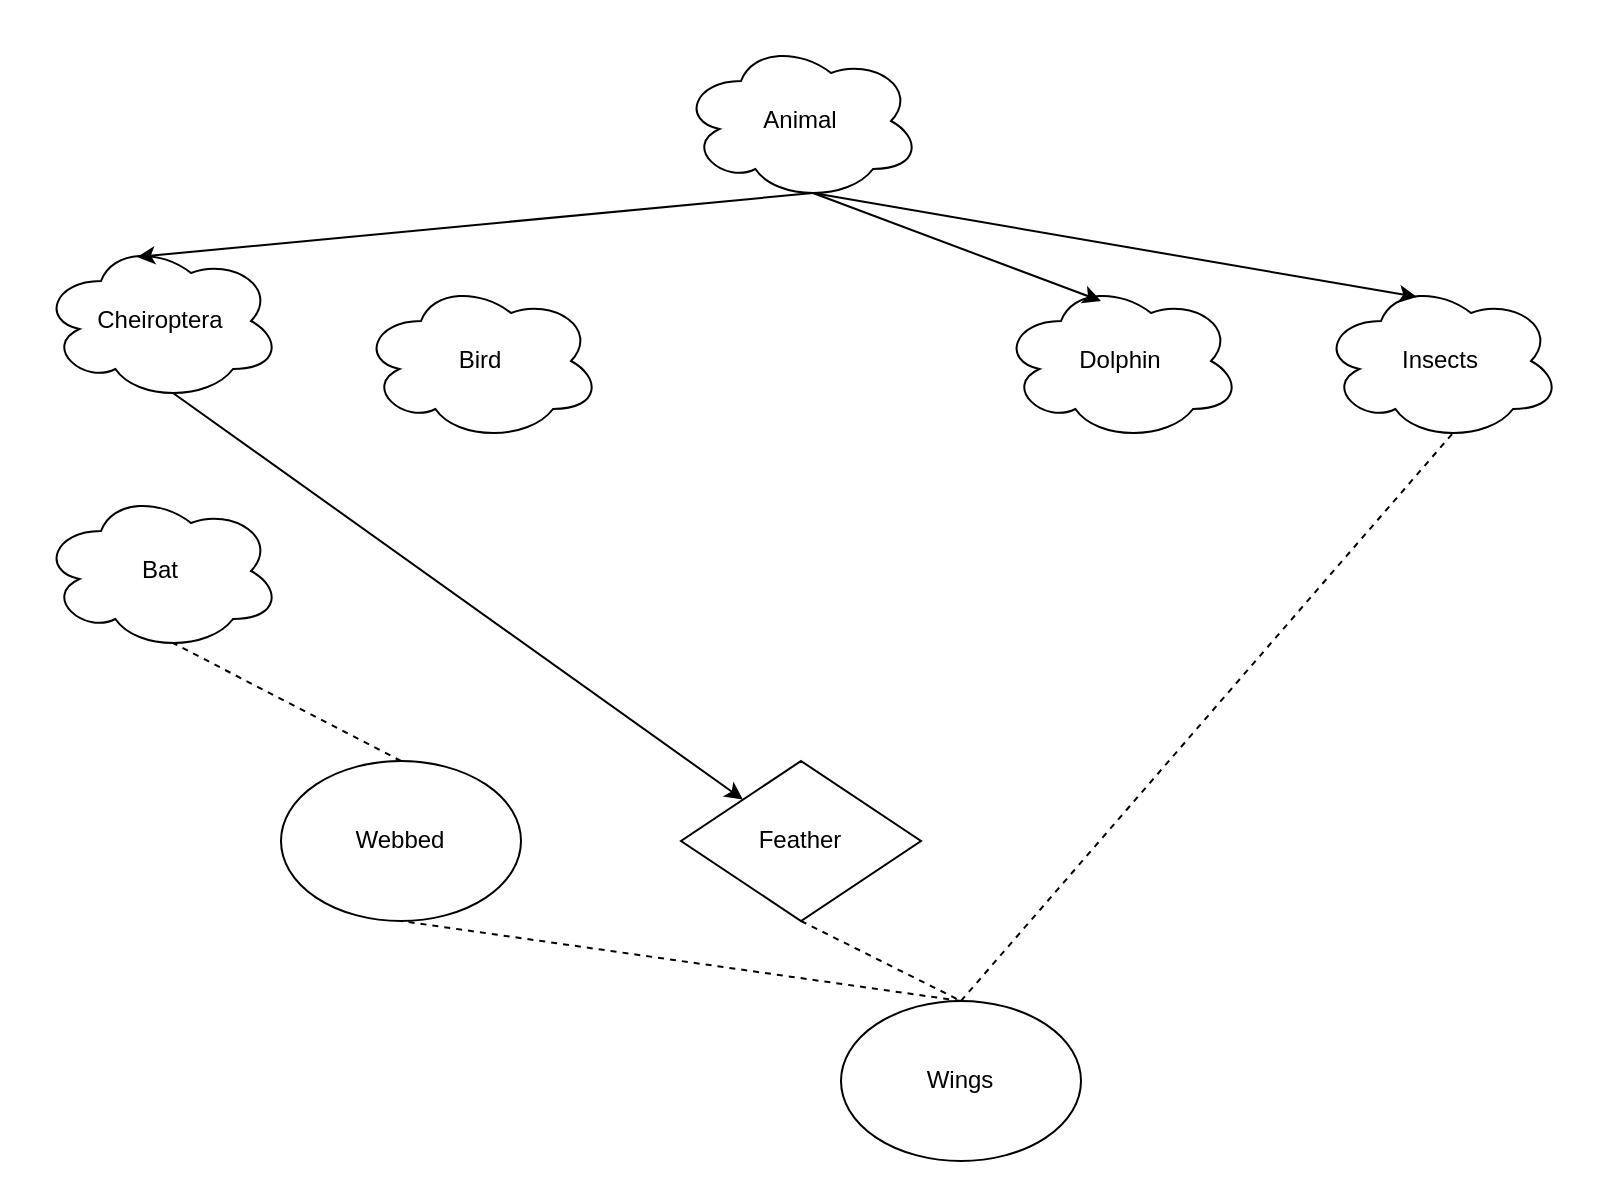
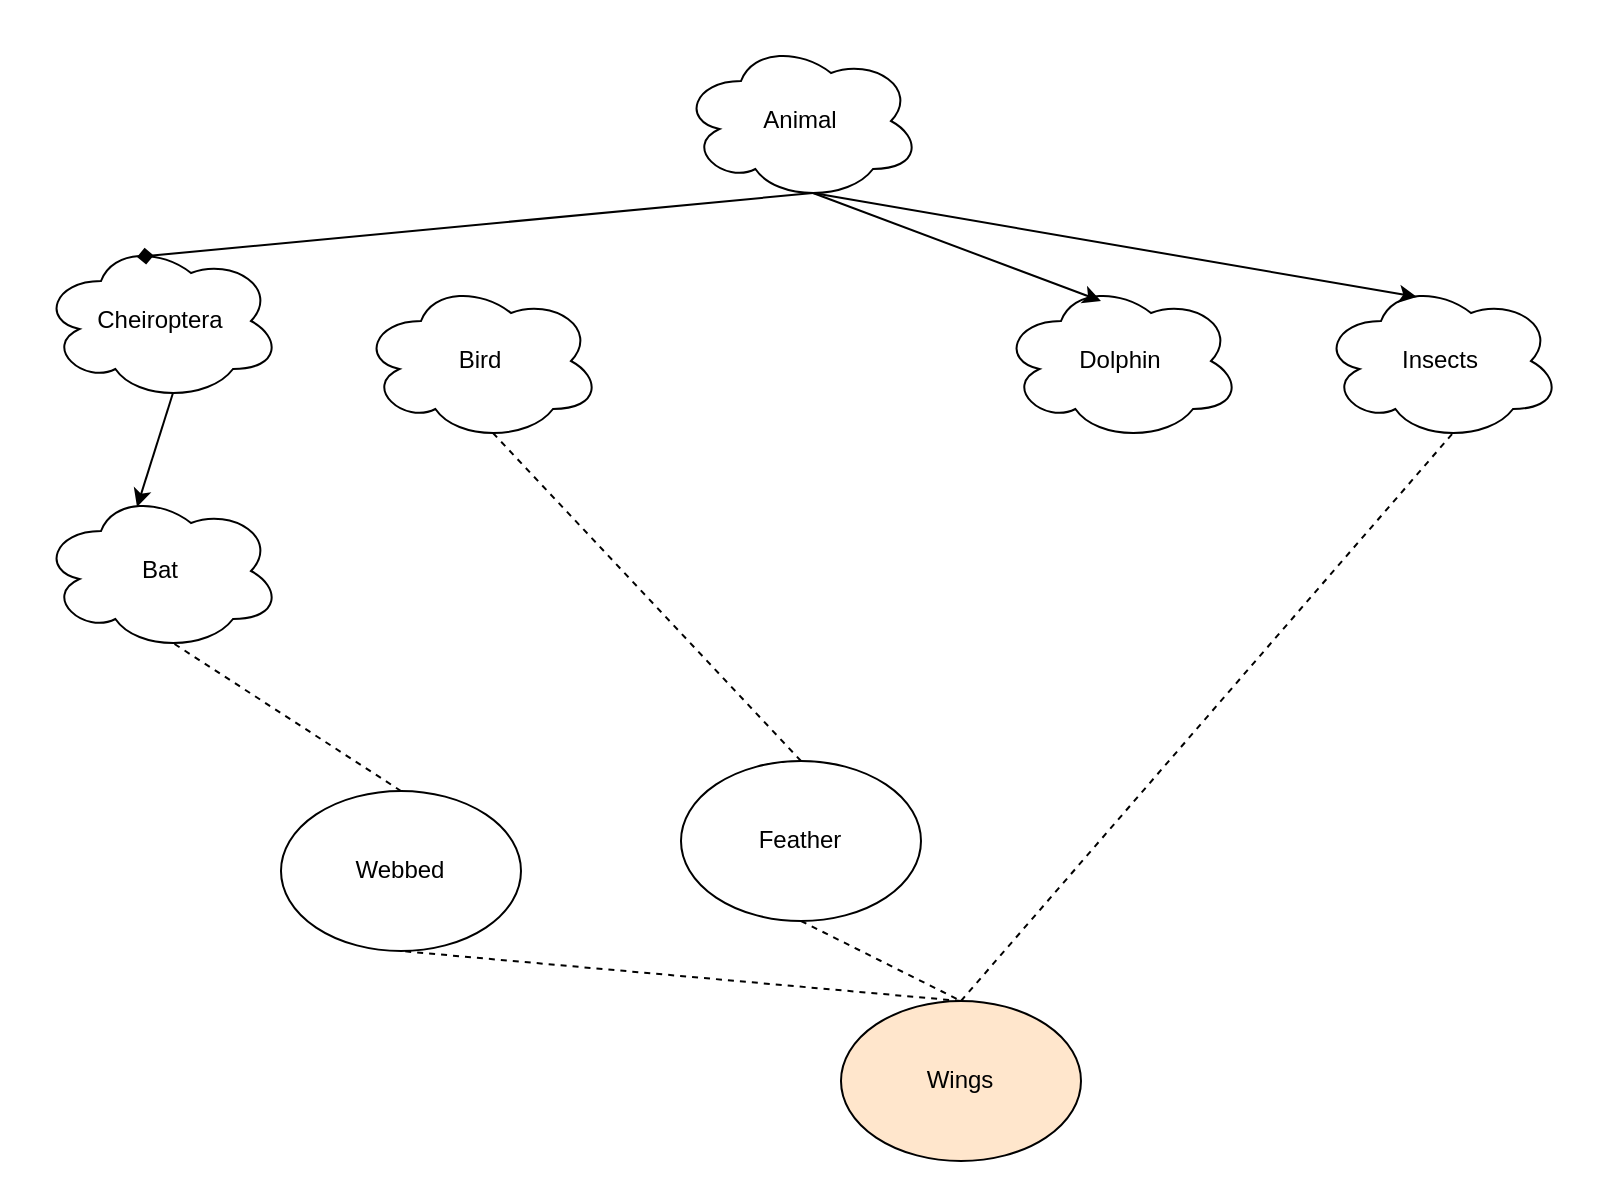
  <mxCell id="0" />
  <mxCell id="1" parent="0" />
  <mxCell id="2" value="Animal" style="ellipse;shape=cloud;whiteSpace=wrap;html=1;" vertex="1" parent="1"><mxGeometry x="340" y="20" width="120" height="80" as="geometry" /></mxCell>
  <mxCell id="3" value="Cheiroptera" style="ellipse;shape=cloud;whiteSpace=wrap;html=1;" vertex="1" parent="1"><mxGeometry x="20" y="120" width="120" height="80" as="geometry" /></mxCell>
  <mxCell id="4" value="Bird" style="ellipse;shape=cloud;whiteSpace=wrap;html=1;" vertex="1" parent="1"><mxGeometry x="180" y="140" width="120" height="80" as="geometry" /></mxCell>
  <mxCell id="5" value="Bat" style="ellipse;shape=cloud;whiteSpace=wrap;html=1;" vertex="1" parent="1"><mxGeometry x="20" y="245" width="120" height="80" as="geometry" /></mxCell>
  <mxCell id="6" value="Dolphin" style="ellipse;shape=cloud;whiteSpace=wrap;html=1;" vertex="1" parent="1"><mxGeometry x="500" y="140" width="120" height="80" as="geometry" /></mxCell>
- <mxCell id="7" value="" style="endArrow=classic;html=1;entryX=0.4;entryY=0.1;entryDx=0;entryDy=0;entryPerimeter=0;exitX=0.55;exitY=0.95;exitDx=0;exitDy=0;exitPerimeter=0;" edge="1" parent="1" source="2" target="3"><mxGeometry width="50" height="50" relative="1" as="geometry"><mxPoint x="260" y="100" as="sourcePoint" /><mxPoint x="140" y="140" as="targetPoint" /></mxGeometry></mxCell>
+ <mxCell id="7" value="" style="endArrow=diamond;html=1;entryX=0.4;entryY=0.1;entryDx=0;entryDy=0;entryPerimeter=0;exitX=0.55;exitY=0.95;exitDx=0;exitDy=0;exitPerimeter=0;" edge="1" parent="1" source="2" target="3"><mxGeometry width="50" height="50" relative="1" as="geometry"><mxPoint x="260" y="100" as="sourcePoint" /><mxPoint x="140" y="140" as="targetPoint" /></mxGeometry></mxCell>
  <mxCell id="8" value="" style="endArrow=classic;html=1;exitX=0.55;exitY=0.95;exitDx=0;exitDy=0;exitPerimeter=0;" edge="1" parent="1" source="2"><mxGeometry width="50" height="50" relative="1" as="geometry"><mxPoint x="380" y="100" as="sourcePoint" /><mxPoint x="550" y="150" as="targetPoint" /></mxGeometry></mxCell>
- <mxCell id="9" value="" style="endArrow=classic;html=1;exitX=0.55;exitY=0.95;exitDx=0;exitDy=0;exitPerimeter=0;" edge="1" parent="1" source="3" target="15"><mxGeometry width="50" height="50" relative="1" as="geometry"><mxPoint x="80" y="270" as="sourcePoint" /><mxPoint x="80" y="260" as="targetPoint" /></mxGeometry></mxCell>
+ <mxCell id="9" value="" style="endArrow=classic;html=1;exitX=0.55;exitY=0.95;exitDx=0;exitDy=0;exitPerimeter=0;entryX=0.4;entryY=0.1;entryDx=0;entryDy=0;entryPerimeter=0;" edge="1" parent="1" source="3" target="5"><mxGeometry width="50" height="50" relative="1" as="geometry"><mxPoint x="80" y="270" as="sourcePoint" /><mxPoint x="80" y="260" as="targetPoint" /></mxGeometry></mxCell>
  <mxCell id="10" value="" style="endArrow=none;dashed=1;html=1;entryX=0.55;entryY=0.95;entryDx=0;entryDy=0;entryPerimeter=0;exitX=0.5;exitY=0;exitDx=0;exitDy=0;" edge="1" parent="1" source="14" target="5"><mxGeometry width="50" height="50" relative="1" as="geometry"><mxPoint x="200" y="392" as="sourcePoint" /><mxPoint x="70" y="360" as="targetPoint" /></mxGeometry></mxCell>
+ <mxCell id="11" value="" style="endArrow=none;dashed=1;html=1;entryX=0.55;entryY=0.95;entryDx=0;entryDy=0;entryPerimeter=0;exitX=0.5;exitY=0;exitDx=0;exitDy=0;" edge="1" parent="1" source="15" target="4"><mxGeometry width="50" height="50" relative="1" as="geometry"><mxPoint x="380" y="340" as="sourcePoint" /><mxPoint x="70" y="400" as="targetPoint" /></mxGeometry></mxCell>
  <mxCell id="12" value="Insects" style="ellipse;shape=cloud;whiteSpace=wrap;html=1;" vertex="1" parent="1"><mxGeometry x="660" y="140" width="120" height="80" as="geometry" /></mxCell>
  <mxCell id="13" value="" style="endArrow=classic;html=1;exitX=0.55;exitY=0.95;exitDx=0;exitDy=0;exitPerimeter=0;entryX=0.4;entryY=0.1;entryDx=0;entryDy=0;entryPerimeter=0;" edge="1" parent="1" source="2" target="12"><mxGeometry width="50" height="50" relative="1" as="geometry"><mxPoint x="20" y="530" as="sourcePoint" /><mxPoint x="70" y="480" as="targetPoint" /></mxGeometry></mxCell>
- <mxCell id="14" value="Webbed" style="ellipse;whiteSpace=wrap;html=1;" vertex="1" parent="1"><mxGeometry x="140" y="380" width="120" height="80" as="geometry" /></mxCell>
- <mxCell id="15" value="Feather" style="rhombus;whiteSpace=wrap;html=1;" vertex="1" parent="1"><mxGeometry x="340" y="380" width="120" height="80" as="geometry" /></mxCell>
+ <mxCell id="14" value="Webbed" style="ellipse;whiteSpace=wrap;html=1;" vertex="1" parent="1"><mxGeometry x="140" y="395" width="120" height="80" as="geometry" /></mxCell>
+ <mxCell id="15" value="Feather" style="ellipse;whiteSpace=wrap;html=1;" vertex="1" parent="1"><mxGeometry x="340" y="380" width="120" height="80" as="geometry" /></mxCell>
  <mxCell id="16" value="" style="endArrow=none;dashed=1;html=1;entryX=0.5;entryY=1;entryDx=0;entryDy=0;exitX=0.5;exitY=0;exitDx=0;exitDy=0;" edge="1" parent="1" source="17" target="14"><mxGeometry width="50" height="50" relative="1" as="geometry"><mxPoint x="370" y="490" as="sourcePoint" /><mxPoint x="400" y="500" as="targetPoint" /></mxGeometry></mxCell>
- <mxCell id="17" value="Wings" style="ellipse;whiteSpace=wrap;html=1;" vertex="1" parent="1"><mxGeometry x="420" y="500" width="120" height="80" as="geometry" /></mxCell>
+ <mxCell id="17" value="Wings" style="ellipse;whiteSpace=wrap;html=1;fillColor=#ffe6cc;" vertex="1" parent="1"><mxGeometry x="420" y="500" width="120" height="80" as="geometry" /></mxCell>
  <mxCell id="18" value="" style="endArrow=none;dashed=1;html=1;exitX=0.5;exitY=1;exitDx=0;exitDy=0;entryX=0.5;entryY=0;entryDx=0;entryDy=0;" edge="1" parent="1" source="15" target="17"><mxGeometry width="50" height="50" relative="1" as="geometry"><mxPoint x="540" y="420" as="sourcePoint" /><mxPoint x="590" y="370" as="targetPoint" /></mxGeometry></mxCell>
  <mxCell id="19" value="" style="endArrow=none;dashed=1;html=1;exitX=0.5;exitY=0;exitDx=0;exitDy=0;entryX=0.55;entryY=0.95;entryDx=0;entryDy=0;entryPerimeter=0;" edge="1" parent="1" source="17" target="12"><mxGeometry width="50" height="50" relative="1" as="geometry"><mxPoint x="20" y="650" as="sourcePoint" /><mxPoint x="600" y="350" as="targetPoint" /></mxGeometry></mxCell>
